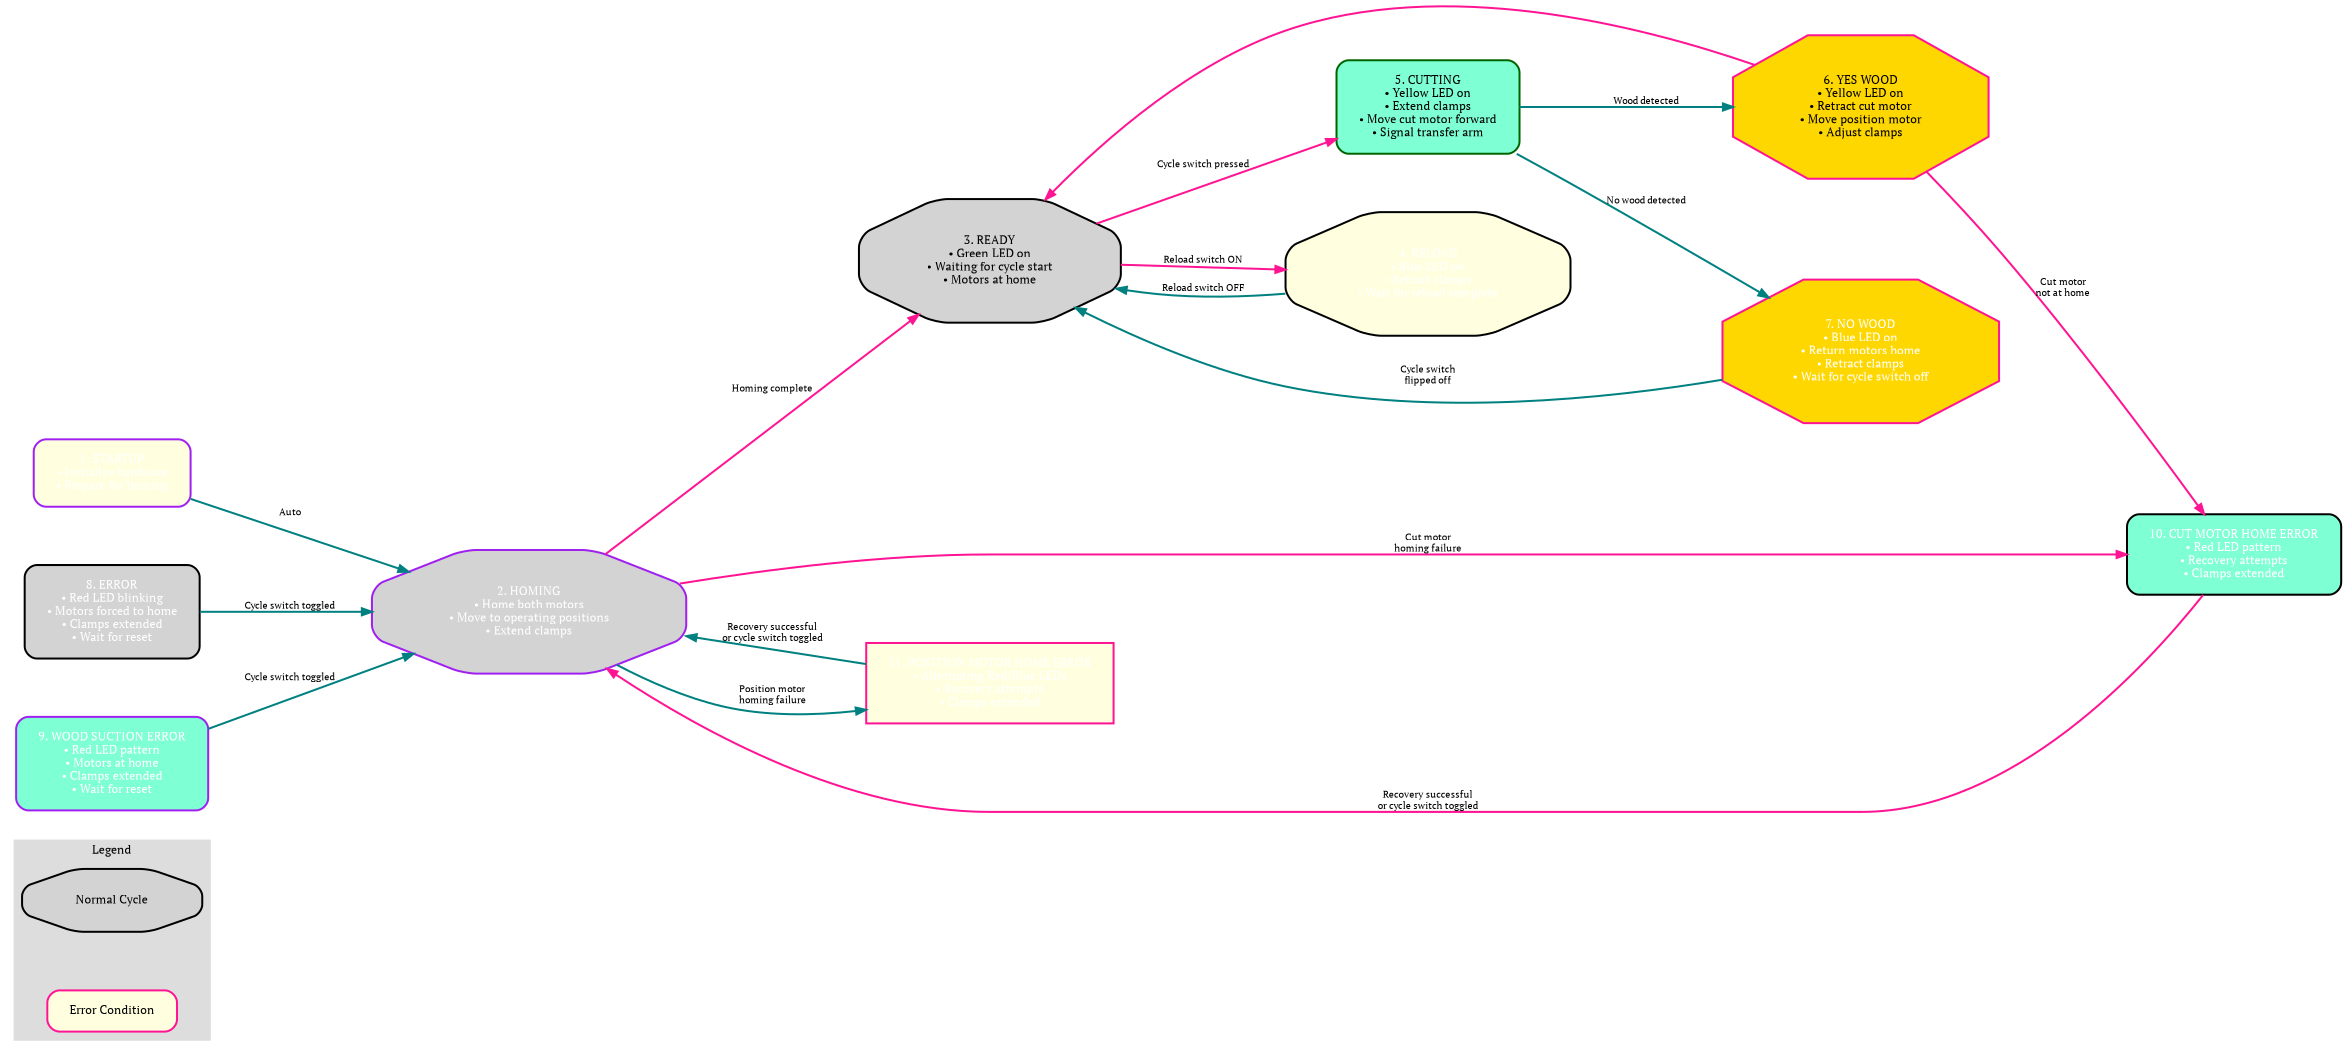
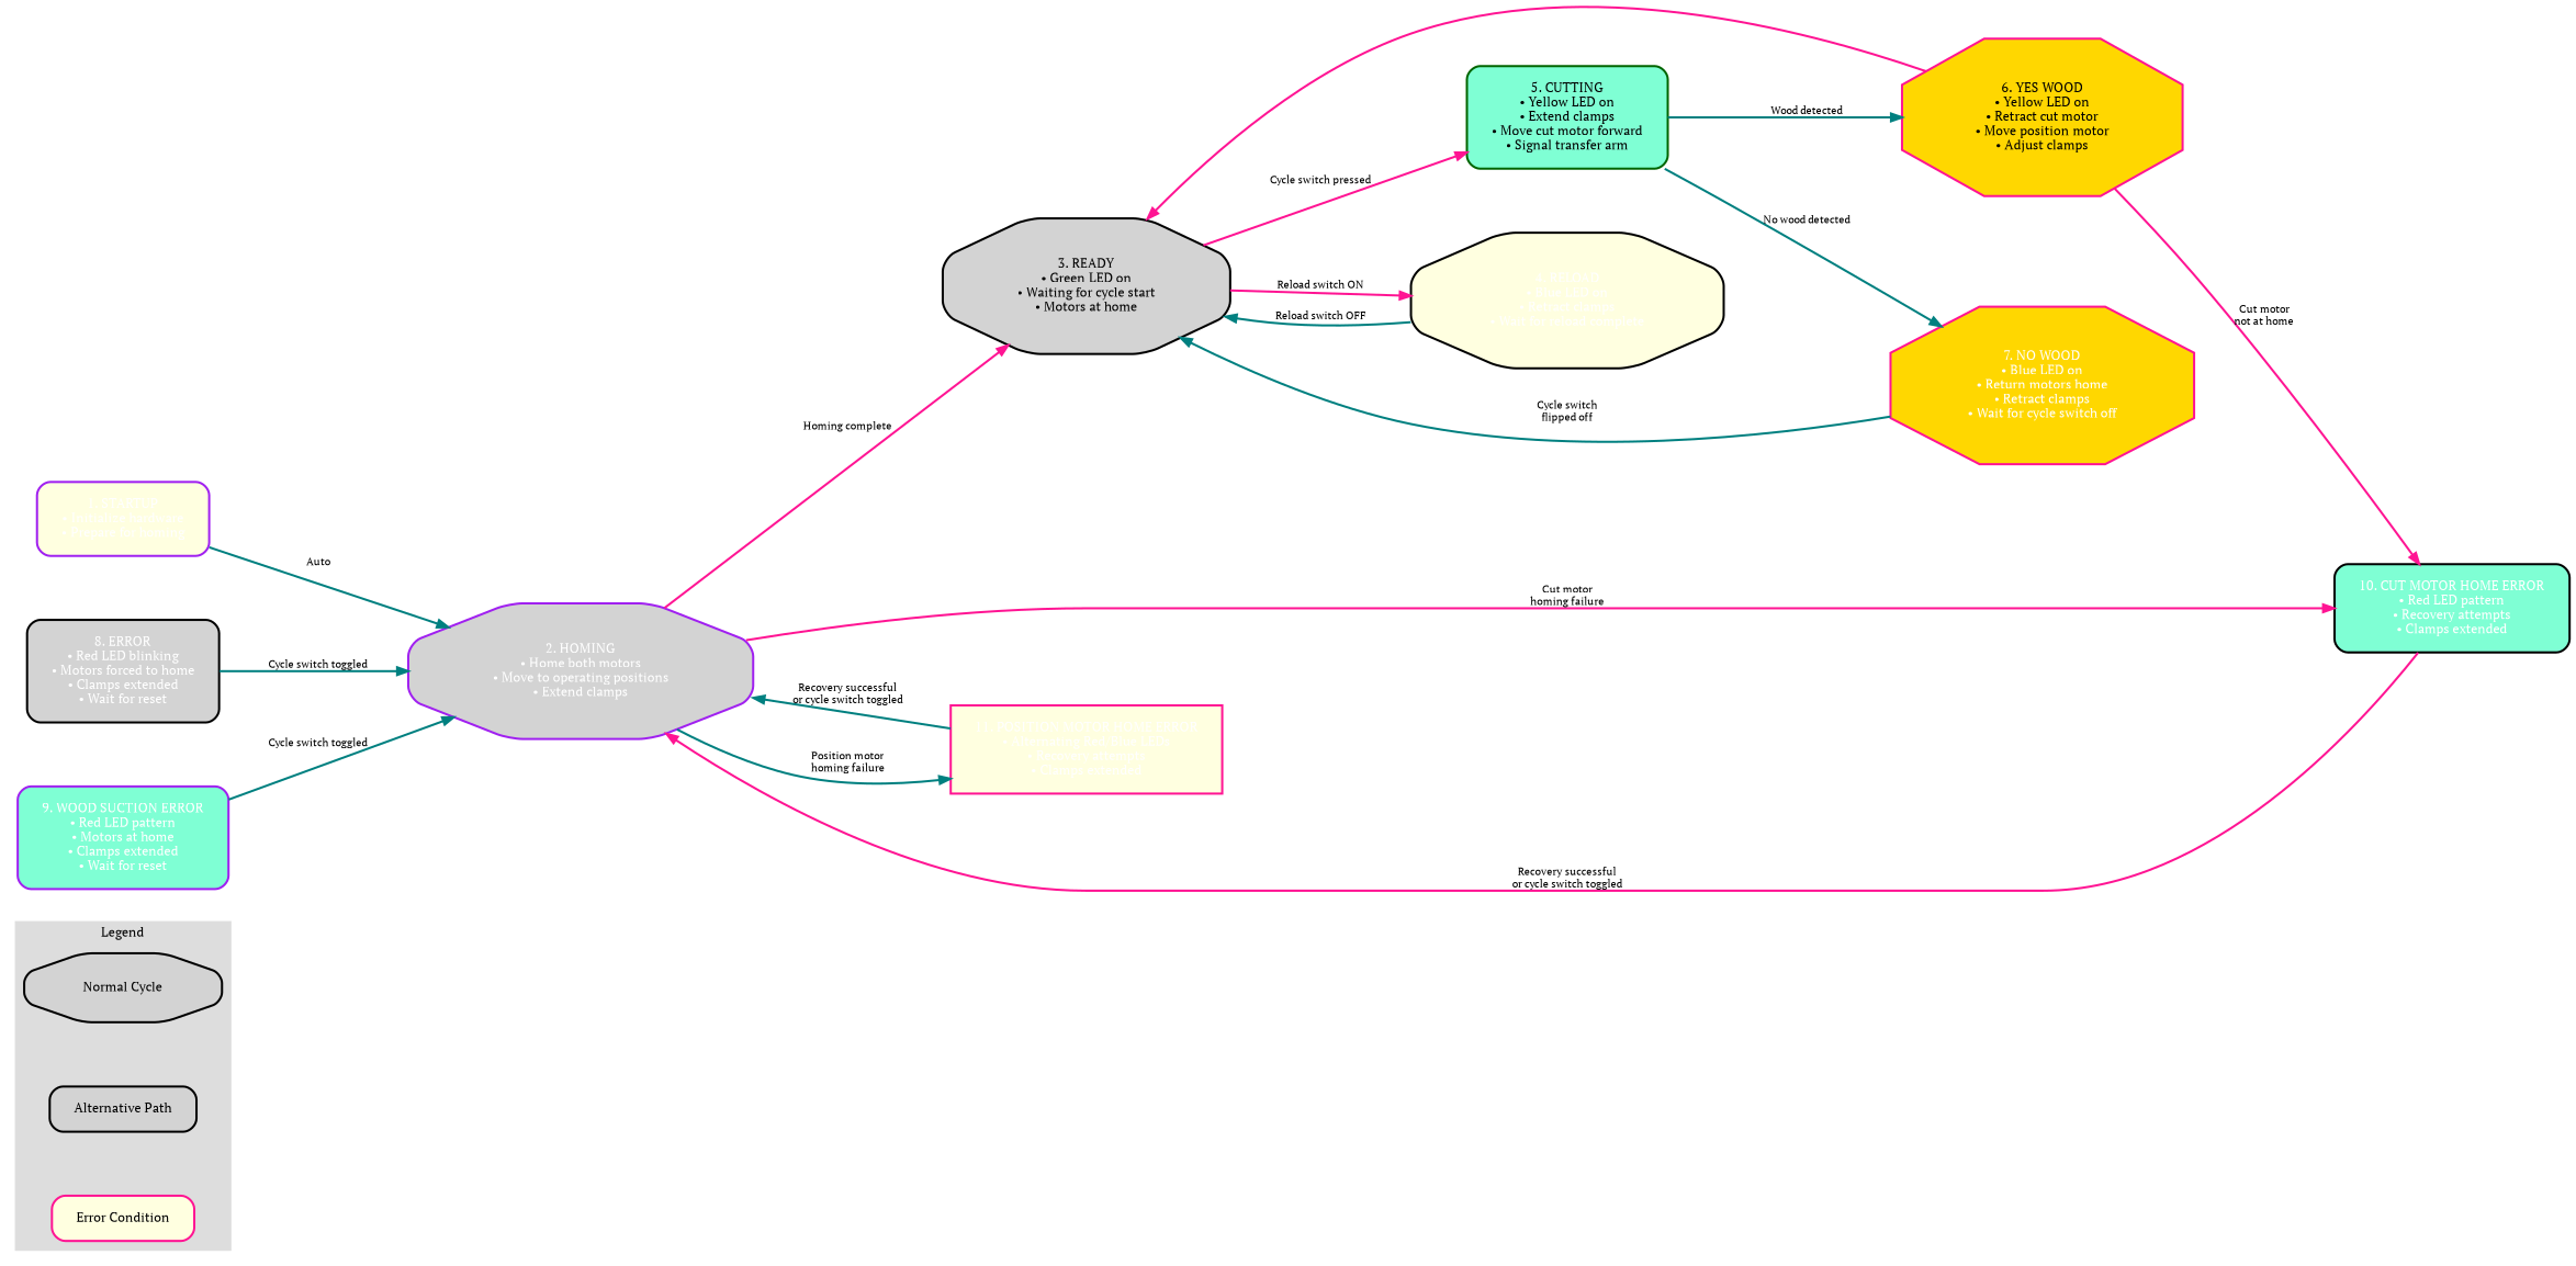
  digraph {
    fontname="PT Serif"
    nodesep=0.8
    rankdir=LR
    ranksep=1.0
    splines=true
    node [fillcolor=lightgrey fontname="PT Serif" fontsize=12 margin="0.3,0.2" penwidth=2.0 shape=box style="filled,rounded" color=black fontcolor=white]
    edge [color=teal fontname="PT Serif" fontsize=10 penwidth=2.0]
    n1 [label="Normal Cycle" shape=octagon fontcolor=""]
+   n2 [label="Alternative Path" fontcolor=""]
    n3 [fillcolor=lightyellow label="Error Condition" color=deeppink fontcolor=""]
    n4 [fillcolor=lightyellow label="1. STARTUP\n• Initialize hardware\n• Prepare for homing" color=purple]
    n5 [label="2. HOMING\n• Home both motors\n• Move to operating positions\n• Extend clamps" shape=octagon color=purple]
    n6 [label="3. READY\n• Green LED on\n• Waiting for cycle start\n• Motors at home" shape=octagon fontcolor=""]
    n7 [fillcolor=aquamarine label="10. CUT MOTOR HOME ERROR\n• Red LED pattern\n• Recovery attempts\n• Clamps extended"]
    n8 [fillcolor=lightyellow gradientangle=0 label="11. POSITION MOTOR HOME ERROR\n• Alternating Red/Blue LEDs\n• Recovery attempts\n• Clamps extended" style=filled color=deeppink]
    n9 [fillcolor=lightyellow label="4. RELOAD\n• Blue LED on\n• Retract clamps\n• Wait for reload complete" shape=octagon]
    n10 [fillcolor=aquamarine label="5. CUTTING\n• Yellow LED on\n• Extend clamps\n• Move cut motor forward\n• Signal transfer arm" color=darkgreen fontcolor=""]
    n11 [fillcolor=gold gradientangle=270 label="6. YES WOOD\n• Yellow LED on\n• Retract cut motor\n• Move position motor\n• Adjust clamps" shape=octagon style=filled color=deeppink fontcolor=""]
    n12 [fillcolor=gold gradientangle=270 label="7. NO WOOD\n• Blue LED on\n• Return motors home\n• Retract clamps\n• Wait for cycle switch off" shape=octagon style=filled color=deeppink]
    n13 [label="8. ERROR\n• Red LED blinking\n• Motors forced to home\n• Clamps extended\n• Wait for reset"]
    n14 [fillcolor=aquamarine label="9. WOOD SUCTION ERROR\n• Red LED pattern\n• Motors at home\n• Clamps extended\n• Wait for reset" color=purple]
    subgraph cluster_1 {
      color="#DDDDDD"
      fontsize=12
      label=Legend
      style=filled
      n1
+     n2
      n3
    }
    n4 -> n5 [label=Auto]
    n5 -> n6 [color=deeppink label="Homing complete"]
    n5 -> n7 [color=deeppink label="Cut motor\nhoming failure"]
    n5 -> n8 [label="Position motor\nhoming failure"]
    n6 -> n9 [color=deeppink label="Reload switch ON"]
    n6 -> n10 [color=deeppink label="Cycle switch pressed"]
    n7 -> n5 [color=deeppink label="Recovery successful\nor cycle switch toggled"]
    n8 -> n5 [label="Recovery successful\nor cycle switch toggled"]
    n9 -> n6 [label="Reload switch OFF"]
    n10 -> n11 [label="Wood detected"]
    n10 -> n12 [label="No wood detected"]
    n11 -> n6 [color=deeppink]
    n11 -> n7 [color=deeppink label="Cut motor\nnot at home"]
    n12 -> n6 [label="Cycle switch\nflipped off"]
    n13 -> n5 [label="Cycle switch toggled"]
    n14 -> n5 [label="Cycle switch toggled"]
  }
